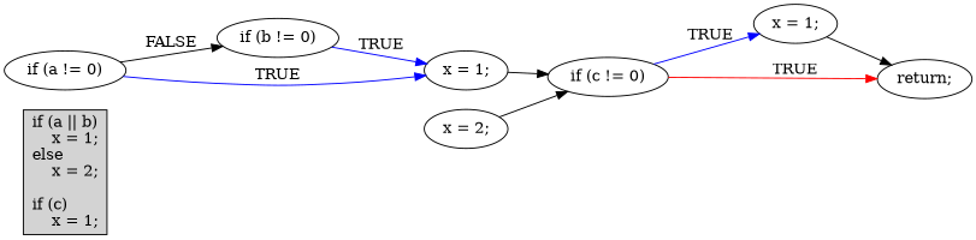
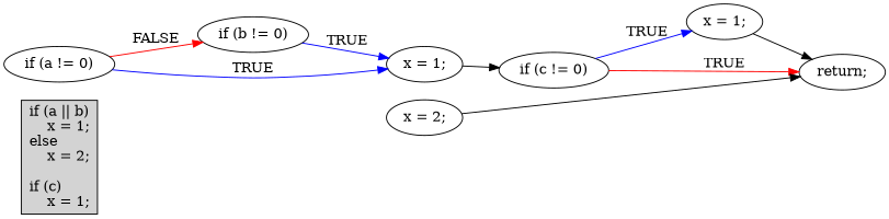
  digraph {
    fontname="DejaVu Serif"
    rankdir=LR
    node [fontname="DejaVu Serif"]
    edge [color=blue fontname="DejaVu Serif"]
    n1 [label="if (a \|\| b)\l\ \ \ \ x = 1;\lelse\l\ \ \ \ x = 2;\l\lif (c)\l\ \ \ \ x = 1;\l" shape=record style=filled]
    n2 [label="if (a != 0)"]
    n3 [label="if (b != 0)"]
    n4 [label="x = 1;"]
    n5 [label="if (c != 0)"]
    n6 [label="x = 2;"]
    n7 [label="x = 1;"]
    n8 [label="return;"]
-   n2 -> n3 [color=black label=FALSE]
+   n2 -> n3 [color=red label=FALSE]
    n2 -> n4 [label=TRUE]
    n3 -> n4 [label=TRUE]
    n4 -> n5 [color=black]
    n5 -> n7 [label=TRUE]
    n5 -> n8 [color=red label=TRUE]
-   n6 -> n5 [color=black]
+   n6 -> n8 [color=black]
    n7 -> n8 [color=black]
  }
